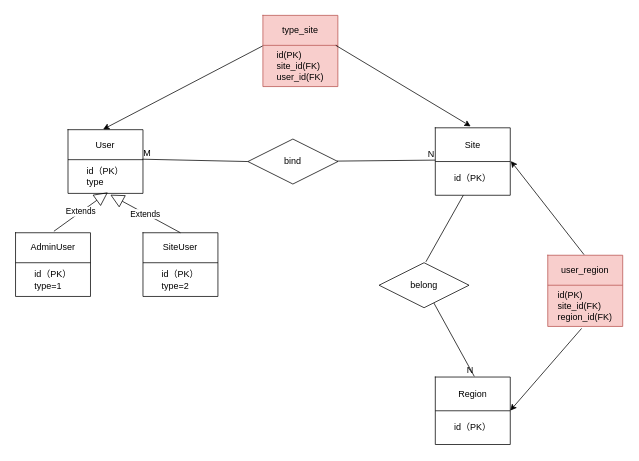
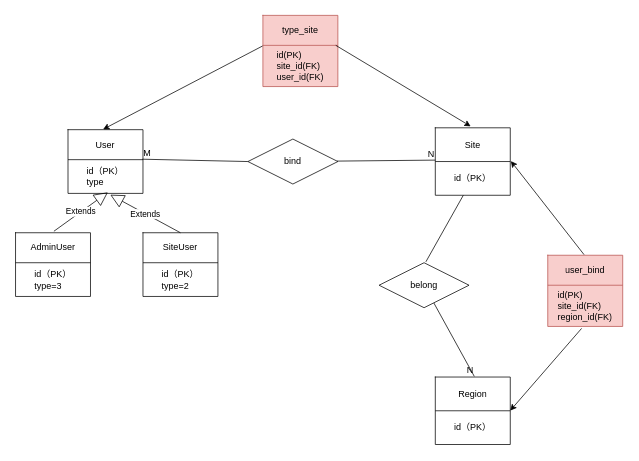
  <mxCell id="0" />
  <mxCell id="1" parent="0" />
  <mxCell id="2" value="" style="shape=table;startSize=0;container=1;collapsible=0;childLayout=tableLayout;" vertex="1" parent="1"><mxGeometry x="90" y="172.5" width="100" height="85" as="geometry" /></mxCell>
  <mxCell id="3" value="" style="shape=tableRow;horizontal=0;startSize=0;swimlaneHead=0;swimlaneBody=0;strokeColor=inherit;top=0;left=0;bottom=0;right=0;collapsible=0;dropTarget=0;fillColor=none;points=[[0,0.5],[1,0.5]];portConstraint=eastwest;" vertex="1" parent="2"><mxGeometry width="100" height="40" as="geometry" /></mxCell>
  <mxCell id="4" value="User" style="shape=partialRectangle;html=1;whiteSpace=wrap;connectable=0;strokeColor=inherit;overflow=hidden;fillColor=none;top=0;left=0;bottom=0;right=0;pointerEvents=1;" vertex="1" parent="3"><mxGeometry width="100" height="40" as="geometry"><mxRectangle width="100" height="40" as="alternateBounds" /></mxGeometry></mxCell>
  <mxCell id="5" value="" style="shape=tableRow;horizontal=0;startSize=0;swimlaneHead=0;swimlaneBody=0;strokeColor=inherit;top=0;left=0;bottom=0;right=0;collapsible=0;dropTarget=0;fillColor=none;points=[[0,0.5],[1,0.5]];portConstraint=eastwest;" vertex="1" parent="2"><mxGeometry y="40" width="100" height="45" as="geometry" /></mxCell>
  <mxCell id="6" value="&lt;div style=&quot;text-align: justify;&quot;&gt;&lt;span style=&quot;background-color: initial;&quot;&gt;id（PK）&lt;/span&gt;&lt;/div&gt;&lt;div style=&quot;text-align: justify;&quot;&gt;&lt;span style=&quot;background-color: initial;&quot;&gt;type&lt;/span&gt;&lt;/div&gt;" style="shape=partialRectangle;html=1;whiteSpace=wrap;connectable=0;strokeColor=inherit;overflow=hidden;fillColor=none;top=0;left=0;bottom=0;right=0;pointerEvents=1;align=center;" vertex="1" parent="5"><mxGeometry width="100" height="45" as="geometry"><mxRectangle width="100" height="45" as="alternateBounds" /></mxGeometry></mxCell>
  <mxCell id="7" value="" style="shape=table;startSize=0;container=1;collapsible=0;childLayout=tableLayout;" vertex="1" parent="1"><mxGeometry x="580" y="170" width="100" height="90" as="geometry" /></mxCell>
  <mxCell id="8" value="" style="shape=tableRow;horizontal=0;startSize=0;swimlaneHead=0;swimlaneBody=0;strokeColor=inherit;top=0;left=0;bottom=0;right=0;collapsible=0;dropTarget=0;fillColor=none;points=[[0,0.5],[1,0.5]];portConstraint=eastwest;" vertex="1" parent="7"><mxGeometry width="100" height="45" as="geometry" /></mxCell>
  <mxCell id="9" value="Site" style="shape=partialRectangle;html=1;whiteSpace=wrap;connectable=0;strokeColor=inherit;overflow=hidden;fillColor=none;top=0;left=0;bottom=0;right=0;pointerEvents=1;" vertex="1" parent="8"><mxGeometry width="100" height="45" as="geometry"><mxRectangle width="100" height="45" as="alternateBounds" /></mxGeometry></mxCell>
  <mxCell id="10" value="" style="shape=tableRow;horizontal=0;startSize=0;swimlaneHead=0;swimlaneBody=0;strokeColor=inherit;top=0;left=0;bottom=0;right=0;collapsible=0;dropTarget=0;fillColor=none;points=[[0,0.5],[1,0.5]];portConstraint=eastwest;" vertex="1" parent="7"><mxGeometry y="45" width="100" height="45" as="geometry" /></mxCell>
  <mxCell id="11" value="id（PK）" style="shape=partialRectangle;html=1;whiteSpace=wrap;connectable=0;strokeColor=inherit;overflow=hidden;fillColor=none;top=0;left=0;bottom=0;right=0;pointerEvents=1;" vertex="1" parent="10"><mxGeometry width="100" height="45" as="geometry"><mxRectangle width="100" height="45" as="alternateBounds" /></mxGeometry></mxCell>
  <mxCell id="12" value="" style="shape=table;startSize=0;container=1;collapsible=0;childLayout=tableLayout;" vertex="1" parent="1"><mxGeometry x="190" y="310" width="100" height="85" as="geometry" /></mxCell>
  <mxCell id="13" value="" style="shape=tableRow;horizontal=0;startSize=0;swimlaneHead=0;swimlaneBody=0;strokeColor=inherit;top=0;left=0;bottom=0;right=0;collapsible=0;dropTarget=0;fillColor=none;points=[[0,0.5],[1,0.5]];portConstraint=eastwest;" vertex="1" parent="12"><mxGeometry width="100" height="40" as="geometry" /></mxCell>
  <mxCell id="14" value="SiteUser" style="shape=partialRectangle;html=1;whiteSpace=wrap;connectable=0;strokeColor=inherit;overflow=hidden;fillColor=none;top=0;left=0;bottom=0;right=0;pointerEvents=1;" vertex="1" parent="13"><mxGeometry width="100" height="40" as="geometry"><mxRectangle width="100" height="40" as="alternateBounds" /></mxGeometry></mxCell>
  <mxCell id="15" value="" style="shape=tableRow;horizontal=0;startSize=0;swimlaneHead=0;swimlaneBody=0;strokeColor=inherit;top=0;left=0;bottom=0;right=0;collapsible=0;dropTarget=0;fillColor=none;points=[[0,0.5],[1,0.5]];portConstraint=eastwest;" vertex="1" parent="12"><mxGeometry y="40" width="100" height="45" as="geometry" /></mxCell>
  <mxCell id="16" value="&lt;div style=&quot;text-align: justify;&quot;&gt;&lt;span style=&quot;background-color: initial;&quot;&gt;id（PK）&lt;/span&gt;&lt;/div&gt;&lt;div style=&quot;text-align: justify;&quot;&gt;&lt;span style=&quot;background-color: initial;&quot;&gt;type=2&lt;/span&gt;&lt;/div&gt;" style="shape=partialRectangle;html=1;whiteSpace=wrap;connectable=0;strokeColor=inherit;overflow=hidden;fillColor=none;top=0;left=0;bottom=0;right=0;pointerEvents=1;align=center;" vertex="1" parent="15"><mxGeometry width="100" height="45" as="geometry"><mxRectangle width="100" height="45" as="alternateBounds" /></mxGeometry></mxCell>
  <mxCell id="17" value="" style="shape=table;startSize=0;container=1;collapsible=0;childLayout=tableLayout;" vertex="1" parent="1"><mxGeometry x="20" y="310" width="100" height="85" as="geometry" /></mxCell>
  <mxCell id="18" value="" style="shape=tableRow;horizontal=0;startSize=0;swimlaneHead=0;swimlaneBody=0;strokeColor=inherit;top=0;left=0;bottom=0;right=0;collapsible=0;dropTarget=0;fillColor=none;points=[[0,0.5],[1,0.5]];portConstraint=eastwest;" vertex="1" parent="17"><mxGeometry width="100" height="40" as="geometry" /></mxCell>
  <mxCell id="19" value="AdminUser" style="shape=partialRectangle;html=1;whiteSpace=wrap;connectable=0;strokeColor=inherit;overflow=hidden;fillColor=none;top=0;left=0;bottom=0;right=0;pointerEvents=1;" vertex="1" parent="18"><mxGeometry width="100" height="40" as="geometry"><mxRectangle width="100" height="40" as="alternateBounds" /></mxGeometry></mxCell>
  <mxCell id="20" value="" style="shape=tableRow;horizontal=0;startSize=0;swimlaneHead=0;swimlaneBody=0;strokeColor=inherit;top=0;left=0;bottom=0;right=0;collapsible=0;dropTarget=0;fillColor=none;points=[[0,0.5],[1,0.5]];portConstraint=eastwest;" vertex="1" parent="17"><mxGeometry y="40" width="100" height="45" as="geometry" /></mxCell>
- <mxCell id="21" value="&lt;div style=&quot;text-align: justify;&quot;&gt;&lt;span style=&quot;background-color: initial;&quot;&gt;id（PK）&lt;/span&gt;&lt;/div&gt;&lt;div style=&quot;text-align: justify;&quot;&gt;&lt;span style=&quot;background-color: initial;&quot;&gt;type=1&lt;/span&gt;&lt;/div&gt;" style="shape=partialRectangle;html=1;whiteSpace=wrap;connectable=0;strokeColor=inherit;overflow=hidden;fillColor=none;top=0;left=0;bottom=0;right=0;pointerEvents=1;align=center;" vertex="1" parent="20"><mxGeometry width="100" height="45" as="geometry"><mxRectangle width="100" height="45" as="alternateBounds" /></mxGeometry></mxCell>
+ <mxCell id="21" value="&lt;div style=&quot;text-align: justify;&quot;&gt;&lt;span style=&quot;background-color: initial;&quot;&gt;id（PK）&lt;/span&gt;&lt;/div&gt;&lt;div style=&quot;text-align: justify;&quot;&gt;&lt;span style=&quot;background-color: initial;&quot;&gt;type=3&lt;/span&gt;&lt;/div&gt;" style="shape=partialRectangle;html=1;whiteSpace=wrap;connectable=0;strokeColor=inherit;overflow=hidden;fillColor=none;top=0;left=0;bottom=0;right=0;pointerEvents=1;align=center;" vertex="1" parent="20"><mxGeometry width="100" height="45" as="geometry"><mxRectangle width="100" height="45" as="alternateBounds" /></mxGeometry></mxCell>
  <mxCell id="22" value="Extends" style="endArrow=block;endSize=16;endFill=0;html=1;rounded=0;entryX=0.532;entryY=0.969;entryDx=0;entryDy=0;entryPerimeter=0;exitX=0.512;exitY=-0.05;exitDx=0;exitDy=0;exitPerimeter=0;" edge="1" parent="1" source="18" target="5"><mxGeometry width="160" relative="1" as="geometry"><mxPoint x="10" y="270" as="sourcePoint" /><mxPoint x="170" y="270" as="targetPoint" /></mxGeometry></mxCell>
  <mxCell id="23" value="Extends" style="endArrow=block;endSize=16;endFill=0;html=1;rounded=0;entryX=0.564;entryY=1.04;entryDx=0;entryDy=0;entryPerimeter=0;" edge="1" parent="1" target="5"><mxGeometry width="160" relative="1" as="geometry"><mxPoint x="240" y="310" as="sourcePoint" /><mxPoint x="400" y="310" as="targetPoint" /></mxGeometry></mxCell>
  <mxCell id="24" value="" style="endArrow=none;html=1;rounded=0;entryX=0.008;entryY=0.916;entryDx=0;entryDy=0;entryPerimeter=0;" edge="1" parent="1" source="28"><mxGeometry relative="1" as="geometry"><mxPoint x="189.2" y="211.89" as="sourcePoint" /><mxPoint x="580" y="213.11" as="targetPoint" /></mxGeometry></mxCell>
  <mxCell id="25" value="N" style="resizable=0;html=1;whiteSpace=wrap;align=right;verticalAlign=bottom;" connectable="0" vertex="1" parent="24"><mxGeometry x="1" relative="1" as="geometry" /></mxCell>
  <mxCell id="26" value="" style="endArrow=none;html=1;rounded=0;entryX=0;entryY=0.5;entryDx=0;entryDy=0;" edge="1" parent="1" target="28"><mxGeometry relative="1" as="geometry"><mxPoint x="189.2" y="211.89" as="sourcePoint" /><mxPoint x="580" y="213.11" as="targetPoint" /></mxGeometry></mxCell>
  <mxCell id="27" value="M" style="resizable=0;html=1;whiteSpace=wrap;align=left;verticalAlign=bottom;" connectable="0" vertex="1" parent="26"><mxGeometry x="-1" relative="1" as="geometry" /></mxCell>
  <mxCell id="28" value="bind" style="shape=rhombus;perimeter=rhombusPerimeter;whiteSpace=wrap;html=1;align=center;" vertex="1" parent="1"><mxGeometry x="330" y="185" width="120" height="60" as="geometry" /></mxCell>
  <mxCell id="29" value="" style="shape=table;startSize=0;container=1;collapsible=0;childLayout=tableLayout;" vertex="1" parent="1"><mxGeometry x="580" y="502.5" width="100" height="90" as="geometry" /></mxCell>
  <mxCell id="30" value="" style="shape=tableRow;horizontal=0;startSize=0;swimlaneHead=0;swimlaneBody=0;strokeColor=inherit;top=0;left=0;bottom=0;right=0;collapsible=0;dropTarget=0;fillColor=none;points=[[0,0.5],[1,0.5]];portConstraint=eastwest;" vertex="1" parent="29"><mxGeometry width="100" height="45" as="geometry" /></mxCell>
  <mxCell id="31" value="Region" style="shape=partialRectangle;html=1;whiteSpace=wrap;connectable=0;strokeColor=inherit;overflow=hidden;fillColor=none;top=0;left=0;bottom=0;right=0;pointerEvents=1;" vertex="1" parent="30"><mxGeometry width="100" height="45" as="geometry"><mxRectangle width="100" height="45" as="alternateBounds" /></mxGeometry></mxCell>
  <mxCell id="32" value="" style="shape=tableRow;horizontal=0;startSize=0;swimlaneHead=0;swimlaneBody=0;strokeColor=inherit;top=0;left=0;bottom=0;right=0;collapsible=0;dropTarget=0;fillColor=none;points=[[0,0.5],[1,0.5]];portConstraint=eastwest;" vertex="1" parent="29"><mxGeometry y="45" width="100" height="45" as="geometry" /></mxCell>
  <mxCell id="33" value="id（PK）" style="shape=partialRectangle;html=1;whiteSpace=wrap;connectable=0;strokeColor=inherit;overflow=hidden;fillColor=none;top=0;left=0;bottom=0;right=0;pointerEvents=1;" vertex="1" parent="32"><mxGeometry width="100" height="45" as="geometry"><mxRectangle width="100" height="45" as="alternateBounds" /></mxGeometry></mxCell>
  <mxCell id="34" value="" style="shape=table;startSize=0;container=1;collapsible=0;childLayout=tableLayout;fillColor=#f8cecc;strokeColor=#b85450;" vertex="1" parent="1"><mxGeometry x="730" y="340" width="100" height="95" as="geometry" /></mxCell>
  <mxCell id="35" value="" style="shape=tableRow;horizontal=0;startSize=0;swimlaneHead=0;swimlaneBody=0;strokeColor=inherit;top=0;left=0;bottom=0;right=0;collapsible=0;dropTarget=0;fillColor=none;points=[[0,0.5],[1,0.5]];portConstraint=eastwest;" vertex="1" parent="34"><mxGeometry width="100" height="40" as="geometry" /></mxCell>
- <mxCell id="36" value="user_region" style="shape=partialRectangle;html=1;whiteSpace=wrap;connectable=0;strokeColor=inherit;overflow=hidden;fillColor=none;top=0;left=0;bottom=0;right=0;pointerEvents=1;" vertex="1" parent="35"><mxGeometry width="100" height="40" as="geometry"><mxRectangle width="100" height="40" as="alternateBounds" /></mxGeometry></mxCell>
+ <mxCell id="36" value="user_bind" style="shape=partialRectangle;html=1;whiteSpace=wrap;connectable=0;strokeColor=inherit;overflow=hidden;fillColor=none;top=0;left=0;bottom=0;right=0;pointerEvents=1;" vertex="1" parent="35"><mxGeometry width="100" height="40" as="geometry"><mxRectangle width="100" height="40" as="alternateBounds" /></mxGeometry></mxCell>
  <mxCell id="37" value="" style="shape=tableRow;horizontal=0;startSize=0;swimlaneHead=0;swimlaneBody=0;strokeColor=inherit;top=0;left=0;bottom=0;right=0;collapsible=0;dropTarget=0;fillColor=none;points=[[0,0.5],[1,0.5]];portConstraint=eastwest;" vertex="1" parent="34"><mxGeometry y="40" width="100" height="55" as="geometry" /></mxCell>
  <mxCell id="38" value="&lt;div style=&quot;text-align: justify;&quot;&gt;&lt;span style=&quot;background-color: initial;&quot;&gt;id(PK)&lt;/span&gt;&lt;/div&gt;&lt;div style=&quot;text-align: justify;&quot;&gt;site_id(FK)&lt;/div&gt;&lt;div style=&quot;text-align: justify;&quot;&gt;region_id(FK)&lt;/div&gt;" style="shape=partialRectangle;html=1;whiteSpace=wrap;connectable=0;strokeColor=inherit;overflow=hidden;fillColor=none;top=0;left=0;bottom=0;right=0;pointerEvents=1;" vertex="1" parent="37"><mxGeometry width="100" height="55" as="geometry"><mxRectangle width="100" height="55" as="alternateBounds" /></mxGeometry></mxCell>
  <mxCell id="39" value="" style="endArrow=none;html=1;rounded=0;entryX=0.52;entryY=-0.02;entryDx=0;entryDy=0;entryPerimeter=0;" edge="1" parent="1" source="42" target="30"><mxGeometry relative="1" as="geometry"><mxPoint x="580" y="340" as="sourcePoint" /><mxPoint x="740" y="340" as="targetPoint" /></mxGeometry></mxCell>
  <mxCell id="40" value="N" style="resizable=0;html=1;whiteSpace=wrap;align=right;verticalAlign=bottom;" connectable="0" vertex="1" parent="39"><mxGeometry x="1" relative="1" as="geometry" /></mxCell>
  <mxCell id="41" value="" style="endArrow=none;html=1;rounded=0;entryX=0.52;entryY=-0.02;entryDx=0;entryDy=0;entryPerimeter=0;" edge="1" parent="1" source="10" target="42"><mxGeometry relative="1" as="geometry"><mxPoint x="630" y="260" as="sourcePoint" /><mxPoint x="632" y="502" as="targetPoint" /></mxGeometry></mxCell>
  <mxCell id="42" value="belong" style="shape=rhombus;perimeter=rhombusPerimeter;whiteSpace=wrap;html=1;align=center;" vertex="1" parent="1"><mxGeometry x="505" y="350" width="120" height="60" as="geometry" /></mxCell>
  <mxCell id="43" value="" style="shape=table;startSize=0;container=1;collapsible=0;childLayout=tableLayout;fillColor=#f8cecc;strokeColor=#b85450;swimlaneFillColor=default;gradientColor=none;" vertex="1" parent="1"><mxGeometry x="350" y="20" width="100" height="95" as="geometry" /></mxCell>
  <mxCell id="44" value="" style="shape=tableRow;horizontal=0;startSize=0;swimlaneHead=0;swimlaneBody=0;strokeColor=inherit;top=0;left=0;bottom=0;right=0;collapsible=0;dropTarget=0;fillColor=none;points=[[0,0.5],[1,0.5]];portConstraint=eastwest;" vertex="1" parent="43"><mxGeometry width="100" height="40" as="geometry" /></mxCell>
  <mxCell id="45" value="type_site" style="shape=partialRectangle;html=1;whiteSpace=wrap;connectable=0;strokeColor=inherit;overflow=hidden;fillColor=none;top=0;left=0;bottom=0;right=0;pointerEvents=1;" vertex="1" parent="44"><mxGeometry width="100" height="40" as="geometry"><mxRectangle width="100" height="40" as="alternateBounds" /></mxGeometry></mxCell>
  <mxCell id="46" value="" style="shape=tableRow;horizontal=0;startSize=0;swimlaneHead=0;swimlaneBody=0;strokeColor=inherit;top=0;left=0;bottom=0;right=0;collapsible=0;dropTarget=0;fillColor=none;points=[[0,0.5],[1,0.5]];portConstraint=eastwest;" vertex="1" parent="43"><mxGeometry y="40" width="100" height="55" as="geometry" /></mxCell>
  <mxCell id="47" value="&lt;div style=&quot;text-align: justify;&quot;&gt;&lt;span style=&quot;background-color: initial;&quot;&gt;id(PK)&lt;/span&gt;&lt;/div&gt;&lt;div style=&quot;text-align: justify;&quot;&gt;site_id(FK)&lt;/div&gt;&lt;div style=&quot;text-align: justify;&quot;&gt;user_id(FK)&lt;/div&gt;" style="shape=partialRectangle;html=1;whiteSpace=wrap;connectable=0;strokeColor=inherit;overflow=hidden;fillColor=none;top=0;left=0;bottom=0;right=0;pointerEvents=1;" vertex="1" parent="46"><mxGeometry width="100" height="55" as="geometry"><mxRectangle width="100" height="55" as="alternateBounds" /></mxGeometry></mxCell>
  <mxCell id="48" value="" style="endArrow=classic;html=1;rounded=0;exitX=-0.004;exitY=0.015;exitDx=0;exitDy=0;exitPerimeter=0;entryX=0.468;entryY=-0.012;entryDx=0;entryDy=0;entryPerimeter=0;" edge="1" parent="1" source="46" target="3"><mxGeometry width="50" height="50" relative="1" as="geometry"><mxPoint x="140" y="170" as="sourcePoint" /><mxPoint x="190" y="120" as="targetPoint" /></mxGeometry></mxCell>
  <mxCell id="49" value="" style="endArrow=classic;html=1;rounded=0;exitX=0.972;exitY=0;exitDx=0;exitDy=0;exitPerimeter=0;entryX=0.472;entryY=-0.044;entryDx=0;entryDy=0;entryPerimeter=0;" edge="1" parent="1" source="46" target="8"><mxGeometry width="50" height="50" relative="1" as="geometry"><mxPoint x="510" y="90" as="sourcePoint" /><mxPoint x="560" y="40" as="targetPoint" /><Array as="points" /></mxGeometry></mxCell>
  <mxCell id="50" value="" style="endArrow=classic;html=1;rounded=0;entryX=1.008;entryY=-0.013;entryDx=0;entryDy=0;entryPerimeter=0;exitX=0.484;exitY=-0.02;exitDx=0;exitDy=0;exitPerimeter=0;" edge="1" parent="1" source="35" target="10"><mxGeometry width="50" height="50" relative="1" as="geometry"><mxPoint x="730" y="300" as="sourcePoint" /><mxPoint x="780" y="250" as="targetPoint" /></mxGeometry></mxCell>
  <mxCell id="51" value="" style="endArrow=classic;html=1;rounded=0;entryX=1;entryY=0.993;entryDx=0;entryDy=0;entryPerimeter=0;exitX=0.452;exitY=1.047;exitDx=0;exitDy=0;exitPerimeter=0;" edge="1" parent="1" source="37" target="30"><mxGeometry width="50" height="50" relative="1" as="geometry"><mxPoint x="780" y="430" as="sourcePoint" /><mxPoint x="760" y="520" as="targetPoint" /></mxGeometry></mxCell>
